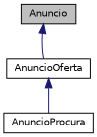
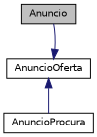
  digraph {
    node [color=black fillcolor=white fontname=Helvetica fontsize=10 shape=record style=filled]
    edge [color=midnightblue dir=back fontname=Helvetica fontsize=10 labelfontname=Helvetica labelfontsize=10 style=solid]
    n1 [fillcolor=grey75 fontcolor=black height=0.2 label=Anuncio width=0.4]
    n2 [height=0.2 label=AnuncioOferta width=0.4]
    n3 [height=0.2 label=AnuncioProcura width=0.4]
-   n1 -> n2
+   n2 -> n1
    n2 -> n3
  }
